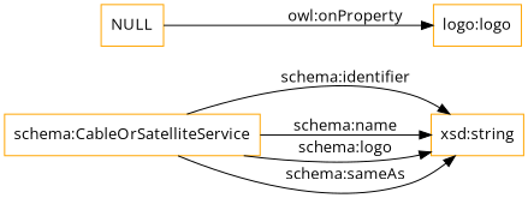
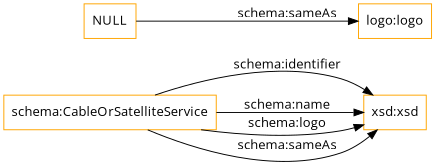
  digraph {
    fontname="Open Sans"
    rankdir=LR
    node [color=orange fontname="Open Sans" shape=rectangle]
    edge [fontname="Open Sans"]
    "schema:CableOrSatelliteService"
-   "xsd:string"
+   "xsd:string" [label="xsd:xsd"]
    n3 [label="logo:logo"]
    NULL
    "schema:CableOrSatelliteService" -> "xsd:string" [label="schema:identifier"]
    "schema:CableOrSatelliteService" -> "xsd:string" [label="schema:name"]
    "schema:CableOrSatelliteService" -> "xsd:string" [label="schema:logo"]
    "schema:CableOrSatelliteService" -> "xsd:string" [label="schema:sameAs"]
-   NULL -> n3 [label="owl:onProperty"]
+   NULL -> n3 [label="schema:sameAs"]
  }
